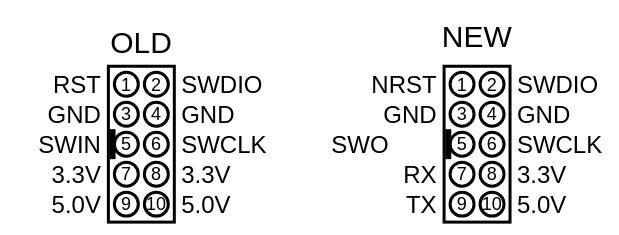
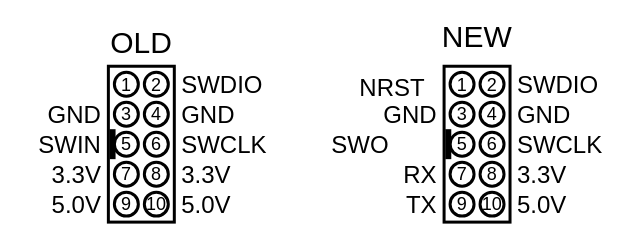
  <mxCell id="0" />
  <mxCell id="1" parent="0" />
  <mxCell id="2" value="" style="rounded=0;whiteSpace=wrap;html=1;strokeWidth=5;" vertex="1" parent="1"><mxGeometry x="740" y="110" width="110" height="260" as="geometry" /></mxCell>
  <mxCell id="3" value="1" style="ellipse;whiteSpace=wrap;html=1;strokeWidth=5;fontSize=30;align=center;" vertex="1" parent="1"><mxGeometry x="750" y="120" width="40" height="40" as="geometry" /></mxCell>
  <mxCell id="4" value="2" style="ellipse;whiteSpace=wrap;html=1;strokeWidth=5;fontSize=30;align=center;" vertex="1" parent="1"><mxGeometry x="800" y="120" width="40" height="40" as="geometry" /></mxCell>
  <mxCell id="5" value="3" style="ellipse;whiteSpace=wrap;html=1;strokeWidth=5;fontSize=30;align=center;" vertex="1" parent="1"><mxGeometry x="750" y="170" width="40" height="40" as="geometry" /></mxCell>
  <mxCell id="6" value="4" style="ellipse;whiteSpace=wrap;html=1;strokeWidth=5;fontSize=30;align=center;" vertex="1" parent="1"><mxGeometry x="800" y="170" width="40" height="40" as="geometry" /></mxCell>
  <mxCell id="7" value="5" style="ellipse;whiteSpace=wrap;html=1;strokeWidth=5;fontSize=30;align=center;" vertex="1" parent="1"><mxGeometry x="750" y="220" width="40" height="40" as="geometry" /></mxCell>
  <mxCell id="8" value="6" style="ellipse;whiteSpace=wrap;html=1;strokeWidth=5;fontSize=30;align=center;" vertex="1" parent="1"><mxGeometry x="800" y="220" width="40" height="40" as="geometry" /></mxCell>
  <mxCell id="9" value="7" style="ellipse;whiteSpace=wrap;html=1;strokeWidth=5;fontSize=30;align=center;" vertex="1" parent="1"><mxGeometry x="750" y="270" width="40" height="40" as="geometry" /></mxCell>
  <mxCell id="10" value="8" style="ellipse;whiteSpace=wrap;html=1;strokeWidth=5;fontSize=30;align=center;" vertex="1" parent="1"><mxGeometry x="800" y="270" width="40" height="40" as="geometry" /></mxCell>
  <mxCell id="11" value="9" style="ellipse;whiteSpace=wrap;html=1;strokeWidth=5;fontSize=30;align=center;" vertex="1" parent="1"><mxGeometry x="750" y="320" width="40" height="40" as="geometry" /></mxCell>
  <mxCell id="12" value="10" style="ellipse;whiteSpace=wrap;html=1;strokeWidth=5;fontSize=30;align=center;" vertex="1" parent="1"><mxGeometry x="800" y="320" width="40" height="40" as="geometry" /></mxCell>
  <mxCell id="13" value="" style="endArrow=none;html=1;rounded=0;fontSize=20;strokeWidth=10;endSize=5;" edge="1" parent="1"><mxGeometry width="50" height="50" relative="1" as="geometry"><mxPoint x="747" y="265" as="sourcePoint" /><mxPoint x="747" y="215" as="targetPoint" /></mxGeometry></mxCell>
- <mxCell id="14" value="NRST" style="text;html=1;strokeColor=none;fillColor=none;align=right;verticalAlign=middle;whiteSpace=wrap;rounded=0;fontSize=40;" vertex="1" parent="1"><mxGeometry x="580" y="130" width="150" height="20" as="geometry" /></mxCell>
+ <mxCell id="14" value="NRST" style="text;html=1;strokeColor=none;fillColor=none;align=right;verticalAlign=middle;whiteSpace=wrap;rounded=0;fontSize=40;" vertex="1" parent="1"><mxGeometry x="560" y="135" width="150" height="20" as="geometry" /></mxCell>
  <mxCell id="15" value="GND" style="text;html=1;strokeColor=none;fillColor=none;align=right;verticalAlign=middle;whiteSpace=wrap;rounded=0;fontSize=40;" vertex="1" parent="1"><mxGeometry x="580" y="180" width="150" height="20" as="geometry" /></mxCell>
  <mxCell id="16" value="SWO" style="text;html=1;strokeColor=none;fillColor=none;align=right;verticalAlign=middle;whiteSpace=wrap;rounded=0;fontSize=40;" vertex="1" parent="1"><mxGeometry x="500" y="230" width="150" height="20" as="geometry" /></mxCell>
  <mxCell id="17" value="RX" style="text;html=1;strokeColor=none;fillColor=none;align=right;verticalAlign=middle;whiteSpace=wrap;rounded=0;fontSize=40;" vertex="1" parent="1"><mxGeometry x="580" y="280" width="150" height="20" as="geometry" /></mxCell>
  <mxCell id="18" value="TX" style="text;html=1;strokeColor=none;fillColor=none;align=right;verticalAlign=middle;whiteSpace=wrap;rounded=0;fontSize=40;" vertex="1" parent="1"><mxGeometry x="580" y="330" width="150" height="20" as="geometry" /></mxCell>
  <mxCell id="19" value="SWDIO" style="text;html=1;strokeColor=none;fillColor=none;align=left;verticalAlign=middle;whiteSpace=wrap;rounded=0;fontSize=40;" vertex="1" parent="1"><mxGeometry x="860" y="130" width="150" height="20" as="geometry" /></mxCell>
  <mxCell id="20" value="GND" style="text;html=1;strokeColor=none;fillColor=none;align=left;verticalAlign=middle;whiteSpace=wrap;rounded=0;fontSize=40;" vertex="1" parent="1"><mxGeometry x="860" y="180" width="150" height="20" as="geometry" /></mxCell>
  <mxCell id="21" value="SWCLK" style="text;html=1;strokeColor=none;fillColor=none;align=left;verticalAlign=middle;whiteSpace=wrap;rounded=0;fontSize=40;" vertex="1" parent="1"><mxGeometry x="860" y="230" width="150" height="20" as="geometry" /></mxCell>
  <mxCell id="22" value="3.3V" style="text;html=1;strokeColor=none;fillColor=none;align=left;verticalAlign=middle;whiteSpace=wrap;rounded=0;fontSize=40;" vertex="1" parent="1"><mxGeometry x="860" y="280" width="150" height="20" as="geometry" /></mxCell>
  <mxCell id="23" value="5.0V" style="text;html=1;strokeColor=none;fillColor=none;align=left;verticalAlign=middle;whiteSpace=wrap;rounded=0;fontSize=40;" vertex="1" parent="1"><mxGeometry x="860" y="330" width="150" height="20" as="geometry" /></mxCell>
  <mxCell id="24" value="" style="rounded=0;whiteSpace=wrap;html=1;strokeWidth=5;" vertex="1" parent="1"><mxGeometry x="180" y="110" width="110" height="260" as="geometry" /></mxCell>
  <mxCell id="25" value="1" style="ellipse;whiteSpace=wrap;html=1;strokeWidth=5;fontSize=30;" vertex="1" parent="1"><mxGeometry x="190" y="120" width="40" height="40" as="geometry" /></mxCell>
  <mxCell id="26" value="2" style="ellipse;whiteSpace=wrap;html=1;strokeWidth=5;fontSize=30;" vertex="1" parent="1"><mxGeometry x="240" y="120" width="40" height="40" as="geometry" /></mxCell>
  <mxCell id="27" value="3" style="ellipse;whiteSpace=wrap;html=1;strokeWidth=5;fontSize=30;" vertex="1" parent="1"><mxGeometry x="190" y="170" width="40" height="40" as="geometry" /></mxCell>
  <mxCell id="28" value="4" style="ellipse;whiteSpace=wrap;html=1;strokeWidth=5;fontSize=30;" vertex="1" parent="1"><mxGeometry x="240" y="170" width="40" height="40" as="geometry" /></mxCell>
  <mxCell id="29" value="5" style="ellipse;whiteSpace=wrap;html=1;strokeWidth=5;fontSize=30;" vertex="1" parent="1"><mxGeometry x="190" y="220" width="40" height="40" as="geometry" /></mxCell>
  <mxCell id="30" value="6" style="ellipse;whiteSpace=wrap;html=1;strokeWidth=5;fontSize=30;" vertex="1" parent="1"><mxGeometry x="240" y="220" width="40" height="40" as="geometry" /></mxCell>
  <mxCell id="31" value="7" style="ellipse;whiteSpace=wrap;html=1;strokeWidth=5;fontSize=30;" vertex="1" parent="1"><mxGeometry x="190" y="270" width="40" height="40" as="geometry" /></mxCell>
  <mxCell id="32" value="8" style="ellipse;whiteSpace=wrap;html=1;strokeWidth=5;fontSize=30;" vertex="1" parent="1"><mxGeometry x="240" y="270" width="40" height="40" as="geometry" /></mxCell>
  <mxCell id="33" value="9" style="ellipse;whiteSpace=wrap;html=1;strokeWidth=5;fontSize=30;" vertex="1" parent="1"><mxGeometry x="190" y="320" width="40" height="40" as="geometry" /></mxCell>
  <mxCell id="34" value="10" style="ellipse;whiteSpace=wrap;html=1;strokeWidth=5;fontSize=30;" vertex="1" parent="1"><mxGeometry x="240" y="320" width="40" height="40" as="geometry" /></mxCell>
  <mxCell id="35" value="" style="endArrow=none;html=1;rounded=0;fontSize=20;strokeWidth=10;endSize=5;" edge="1" parent="1"><mxGeometry width="50" height="50" relative="1" as="geometry"><mxPoint x="187" y="265" as="sourcePoint" /><mxPoint x="187" y="215" as="targetPoint" /></mxGeometry></mxCell>
- <mxCell id="36" value="RST" style="text;html=1;strokeColor=none;fillColor=none;align=right;verticalAlign=middle;whiteSpace=wrap;rounded=0;fontSize=40;" vertex="1" parent="1"><mxGeometry x="20" y="130" width="150" height="20" as="geometry" /></mxCell>
  <mxCell id="37" value="GND" style="text;html=1;strokeColor=none;fillColor=none;align=right;verticalAlign=middle;whiteSpace=wrap;rounded=0;fontSize=40;" vertex="1" parent="1"><mxGeometry x="20" y="180" width="150" height="20" as="geometry" /></mxCell>
  <mxCell id="38" value="SWIN" style="text;html=1;strokeColor=none;fillColor=none;align=right;verticalAlign=middle;whiteSpace=wrap;rounded=0;fontSize=40;" vertex="1" parent="1"><mxGeometry x="20" y="230" width="150" height="20" as="geometry" /></mxCell>
  <mxCell id="39" value="3.3V" style="text;html=1;strokeColor=none;fillColor=none;align=right;verticalAlign=middle;whiteSpace=wrap;rounded=0;fontSize=40;" vertex="1" parent="1"><mxGeometry x="20" y="280" width="150" height="20" as="geometry" /></mxCell>
  <mxCell id="40" value="5.0V" style="text;html=1;strokeColor=none;fillColor=none;align=right;verticalAlign=middle;whiteSpace=wrap;rounded=0;fontSize=40;" vertex="1" parent="1"><mxGeometry x="20" y="330" width="150" height="20" as="geometry" /></mxCell>
  <mxCell id="41" value="SWDIO" style="text;html=1;strokeColor=none;fillColor=none;align=left;verticalAlign=middle;whiteSpace=wrap;rounded=0;fontSize=40;" vertex="1" parent="1"><mxGeometry x="300" y="130" width="150" height="20" as="geometry" /></mxCell>
  <mxCell id="42" value="GND" style="text;html=1;strokeColor=none;fillColor=none;align=left;verticalAlign=middle;whiteSpace=wrap;rounded=0;fontSize=40;" vertex="1" parent="1"><mxGeometry x="300" y="180" width="150" height="20" as="geometry" /></mxCell>
  <mxCell id="43" value="SWCLK" style="text;html=1;strokeColor=none;fillColor=none;align=left;verticalAlign=middle;whiteSpace=wrap;rounded=0;fontSize=40;" vertex="1" parent="1"><mxGeometry x="300" y="230" width="150" height="20" as="geometry" /></mxCell>
  <mxCell id="44" value="3.3V" style="text;html=1;strokeColor=none;fillColor=none;align=left;verticalAlign=middle;whiteSpace=wrap;rounded=0;fontSize=40;" vertex="1" parent="1"><mxGeometry x="300" y="280" width="150" height="20" as="geometry" /></mxCell>
  <mxCell id="45" value="5.0V" style="text;html=1;strokeColor=none;fillColor=none;align=left;verticalAlign=middle;whiteSpace=wrap;rounded=0;fontSize=40;" vertex="1" parent="1"><mxGeometry x="300" y="330" width="150" height="20" as="geometry" /></mxCell>
  <mxCell id="46" value="&lt;font style=&quot;font-size: 50px;&quot;&gt;OLD&lt;/font&gt;" style="text;html=1;strokeColor=none;fillColor=none;align=center;verticalAlign=middle;whiteSpace=wrap;rounded=0;fontSize=30;" vertex="1" parent="1"><mxGeometry x="140" y="30" width="190" height="80" as="geometry" /></mxCell>
  <mxCell id="47" value="&lt;font style=&quot;font-size: 50px;&quot;&gt;NEW&lt;/font&gt;" style="text;html=1;strokeColor=none;fillColor=none;align=center;verticalAlign=middle;whiteSpace=wrap;rounded=0;fontSize=30;" vertex="1" parent="1"><mxGeometry x="700" y="20" width="190" height="80" as="geometry" /></mxCell>
